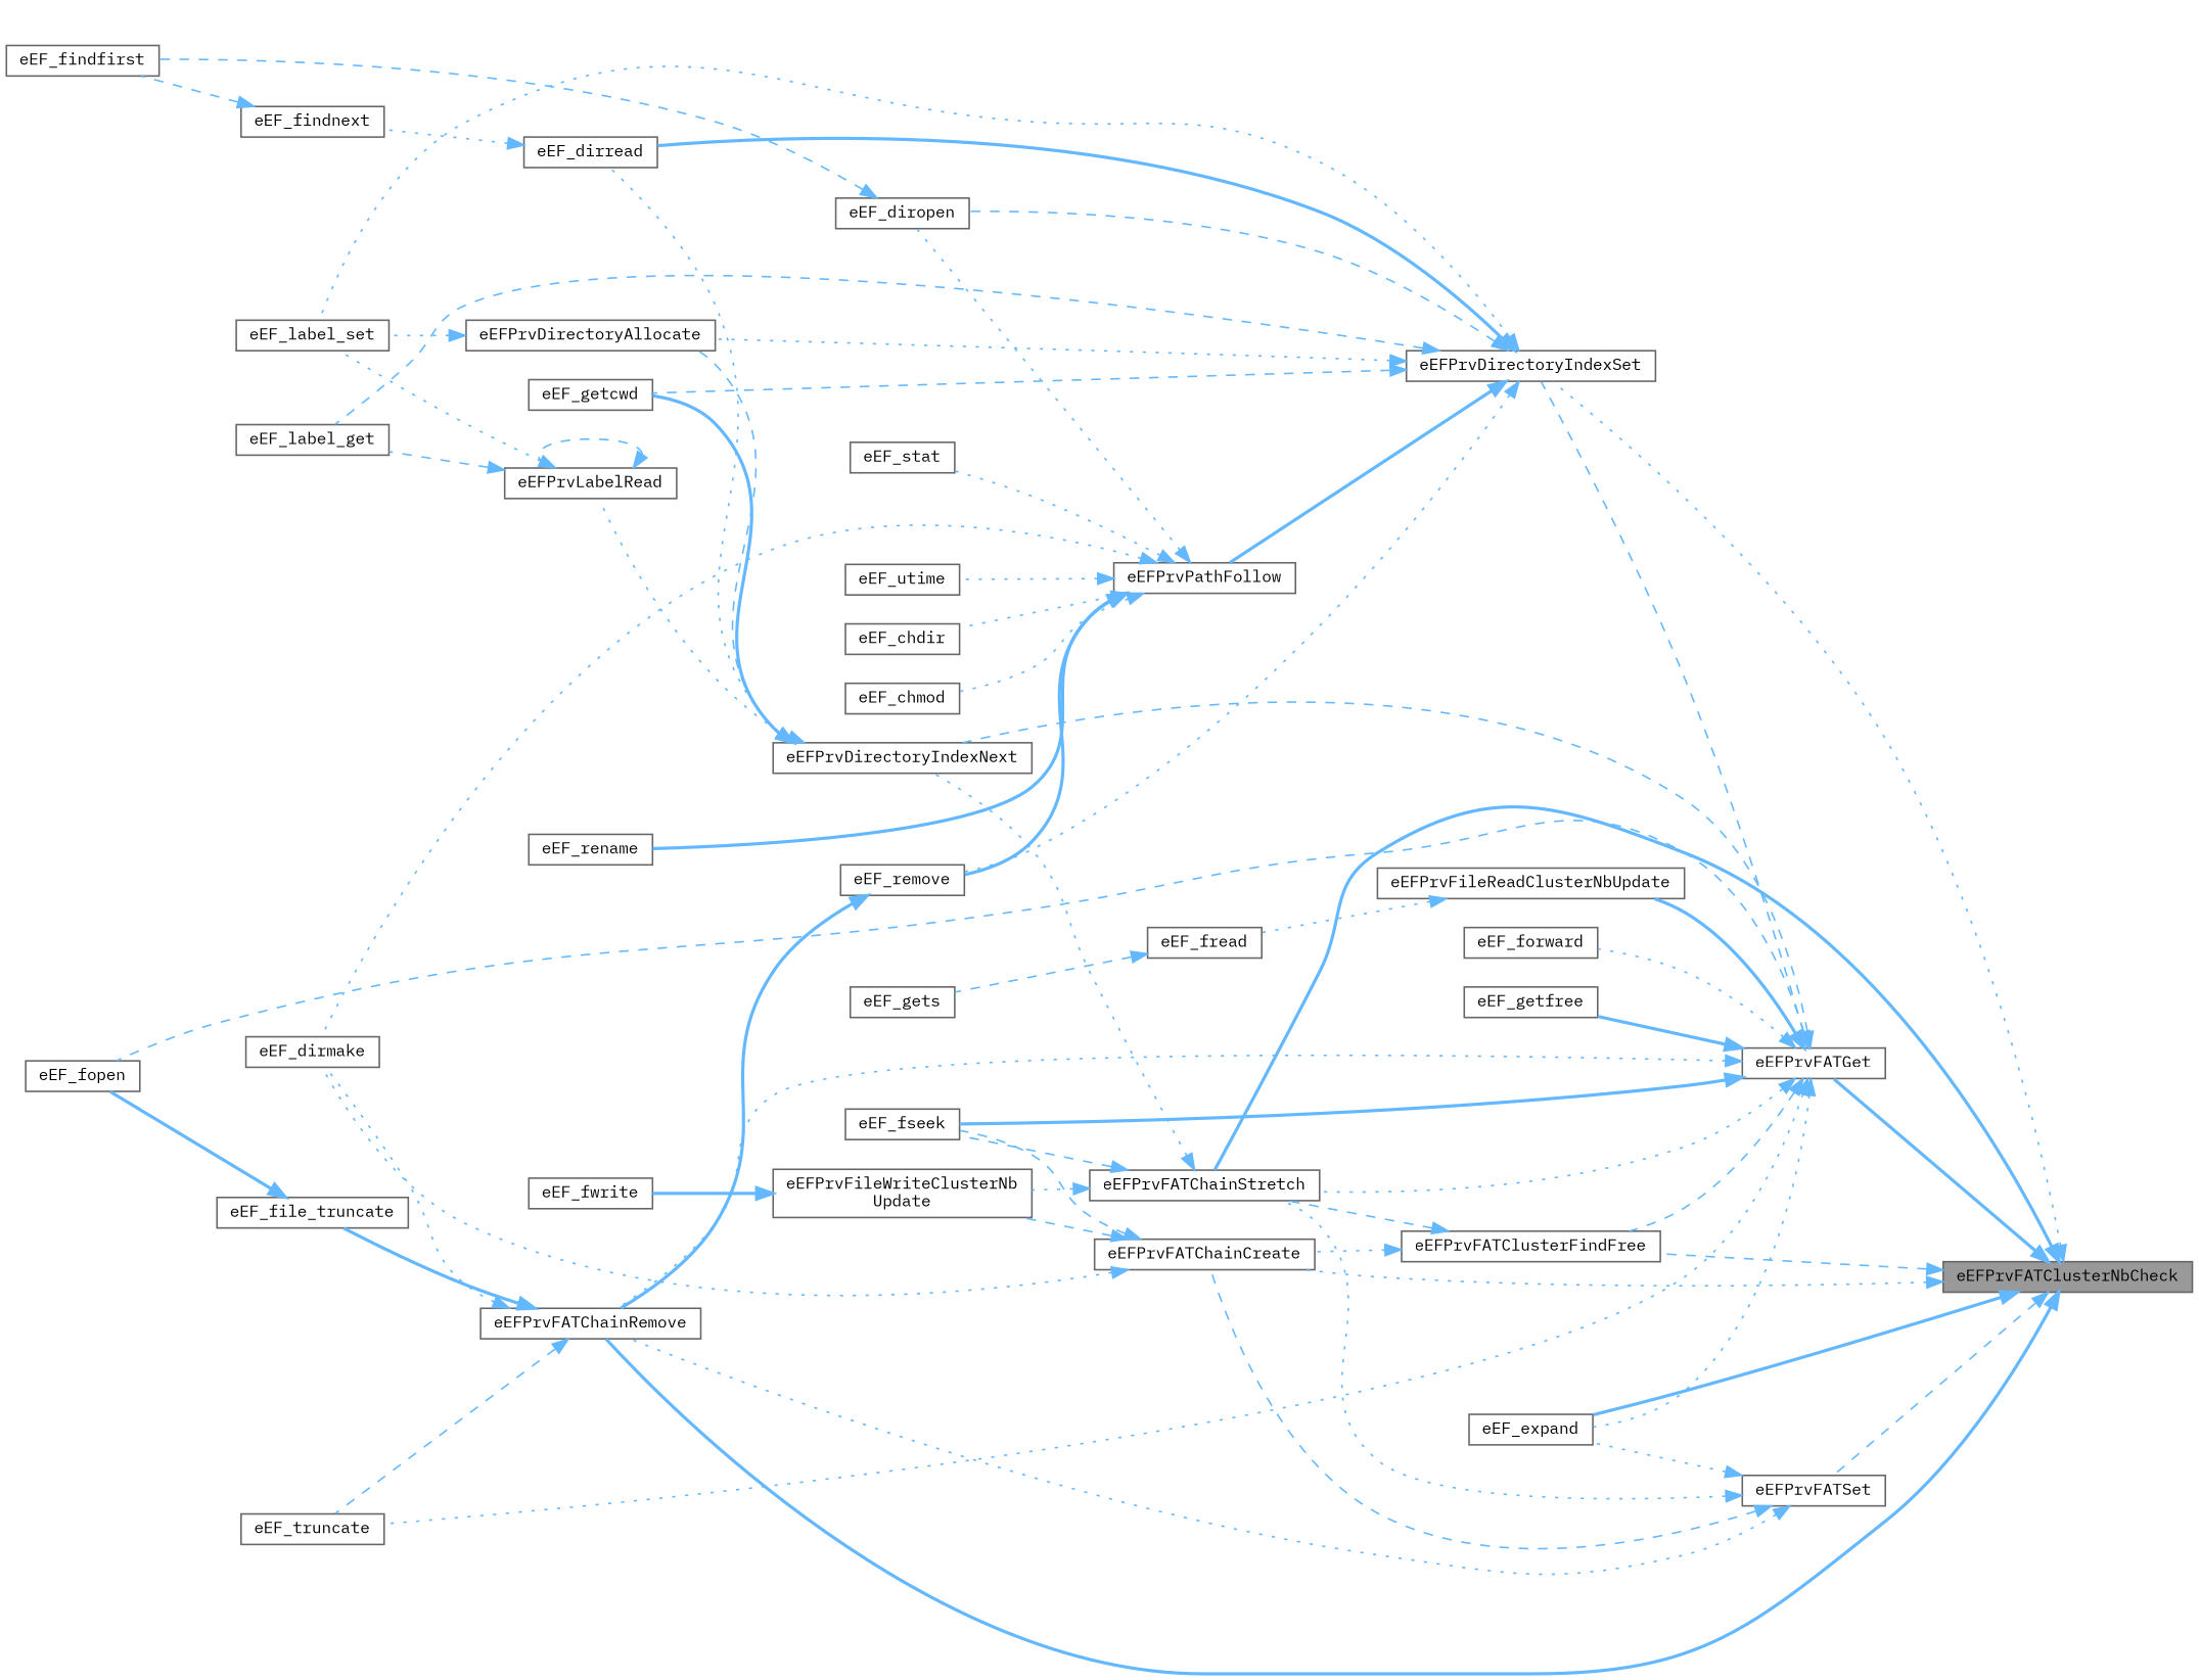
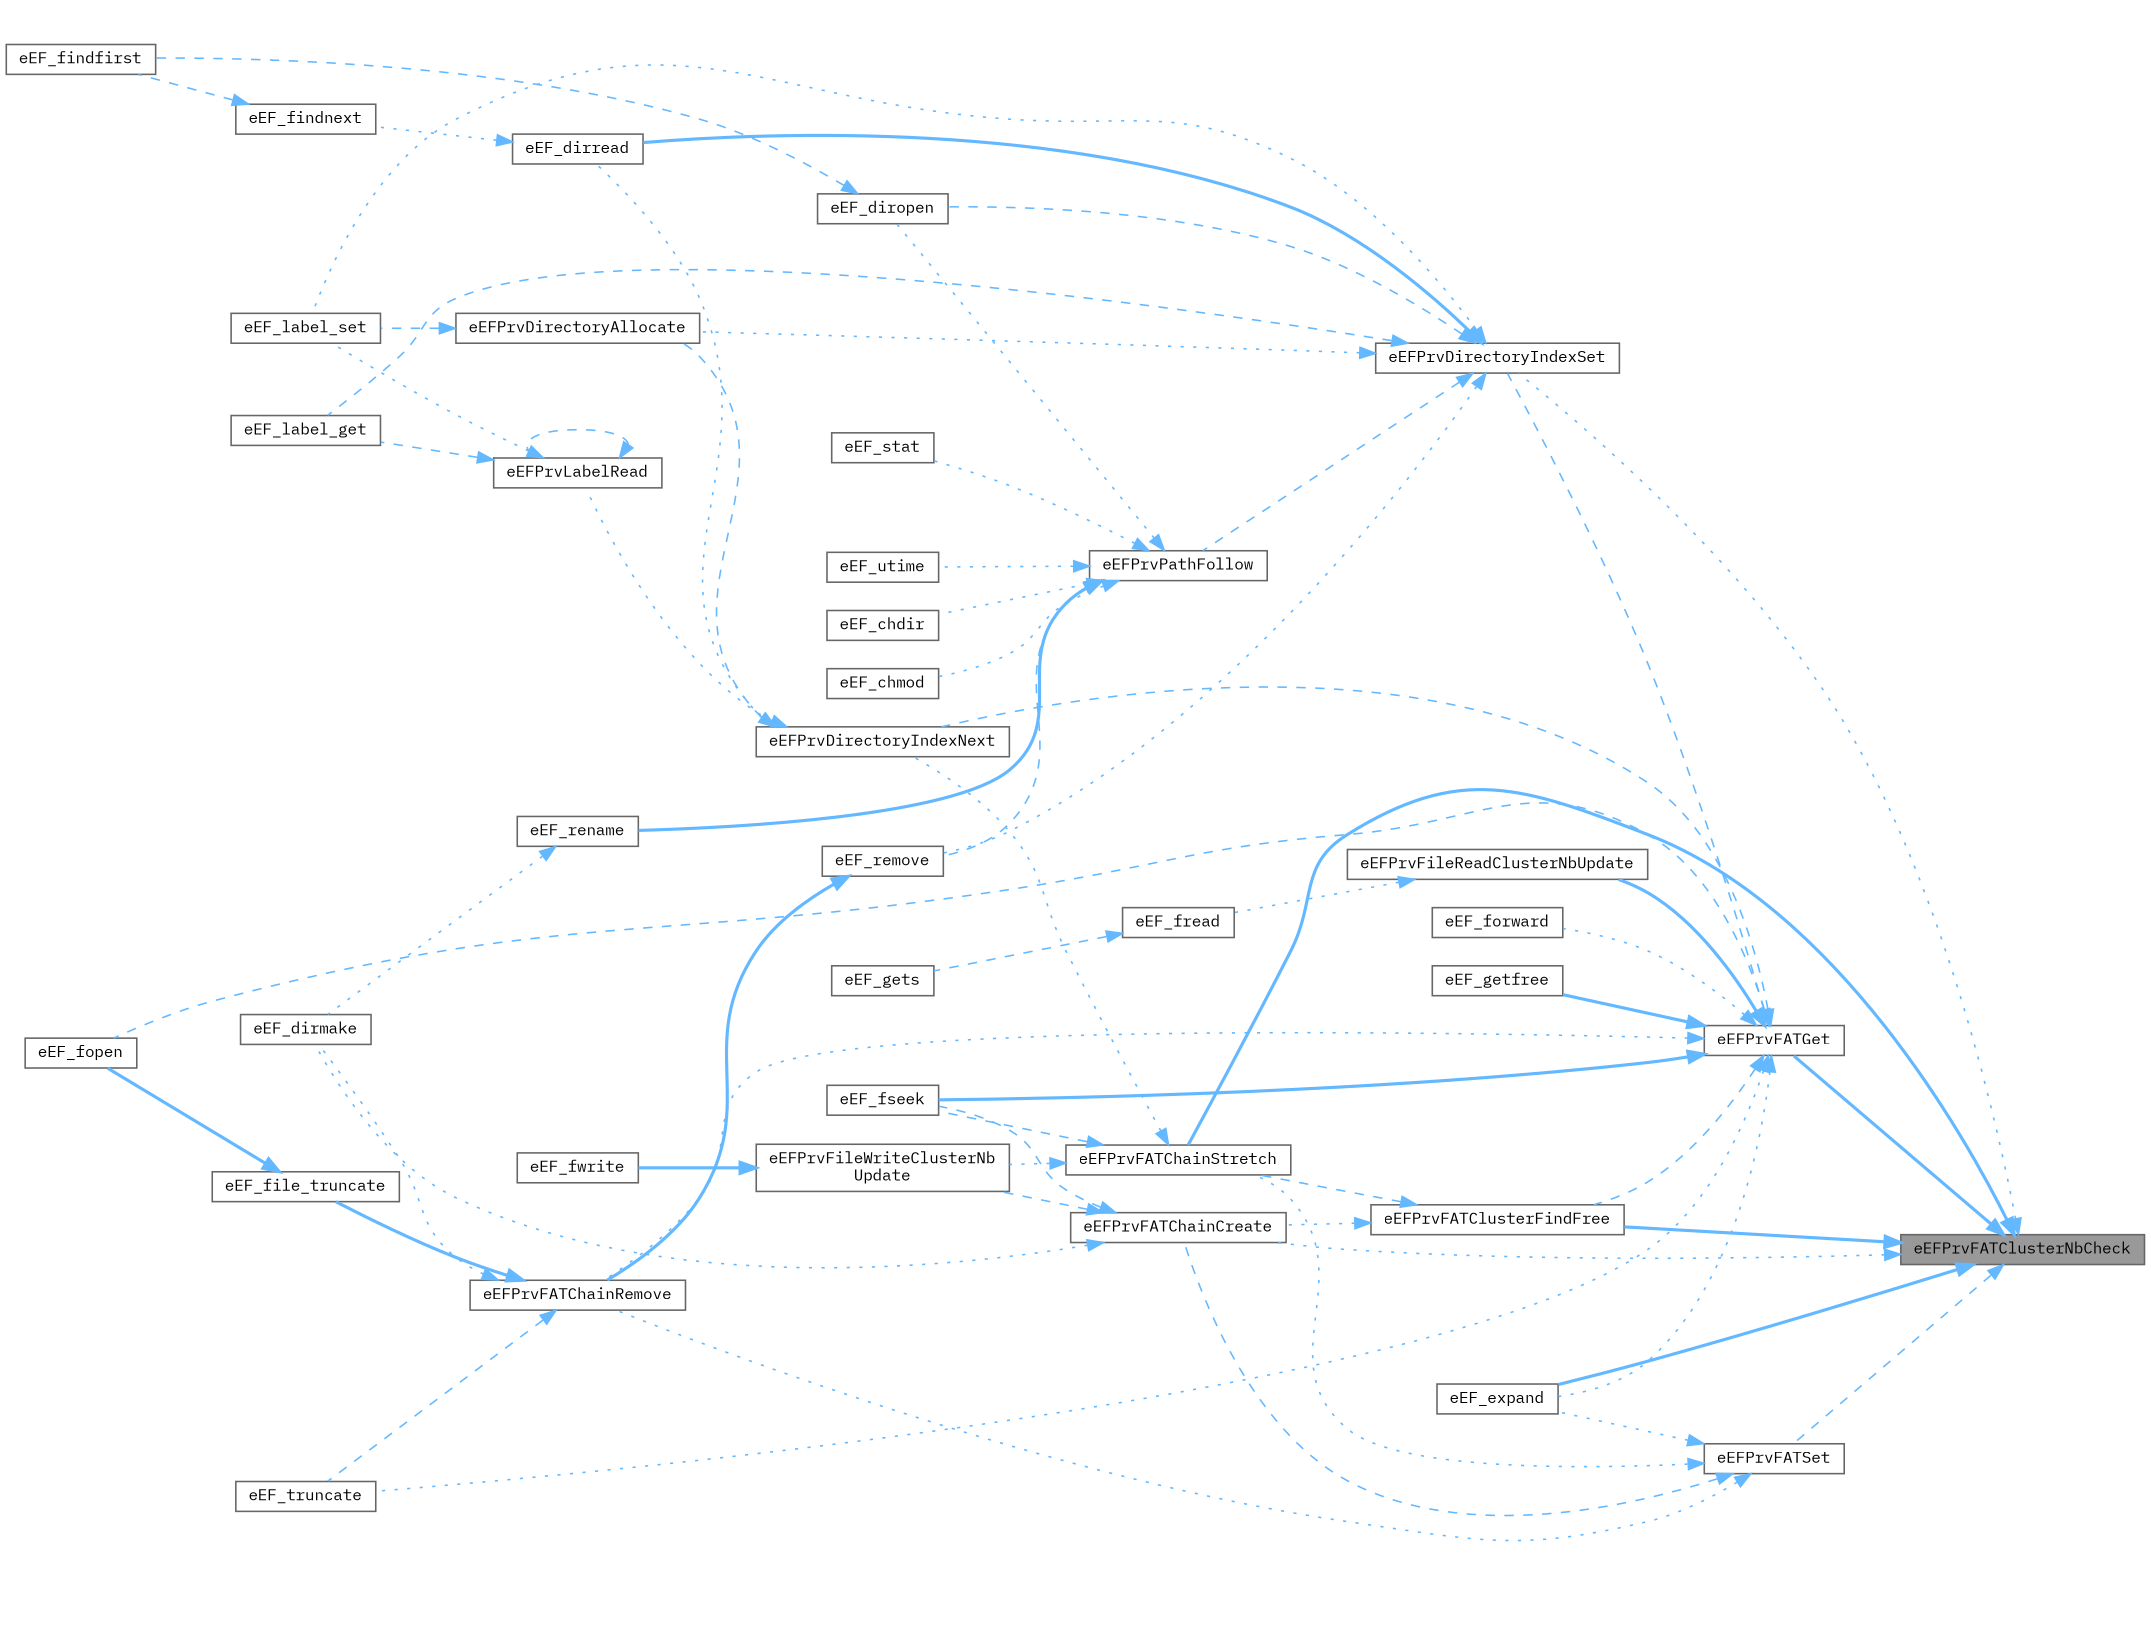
  digraph {
    fontname="IBM Plex Mono"
    rankdir=RL
    node [color=grey40 fillcolor=white fontname="IBM Plex Mono" fontsize=10 shape=box style=filled]
    edge [color=steelblue1 dir=back fontname="IBM Plex Mono" fontsize=10 labelfontname=Helvetica labelfontsize=10 style=dotted]
    n1 [color=gray40 fillcolor=grey60 fontcolor=black height=0.2 label=eEFPrvFATClusterNbCheck width=0.4]
    n2 [height=0.2 label=eEF_expand width=0.4]
    n3 [height=0.2 label=eEFPrvDirectoryIndexSet width=0.4]
    n4 [height=0.2 label=eEFPrvFATChainCreate width=0.4]
    n5 [height=0.2 label=eEFPrvFATChainRemove width=0.4]
    n6 [height=0.2 label=eEFPrvFATChainStretch width=0.4]
    n7 [height=0.2 label=eEFPrvFATClusterFindFree width=0.4]
    n8 [height=0.2 label=eEFPrvFATGet width=0.4]
    n9 [height=0.2 label=eEFPrvFATSet width=0.4]
    n10 [height=0.2 label=eEF_diropen width=0.4]
    n11 [height=0.2 label=eEF_dirread width=0.4]
-   n12 [height=0.2 label=eEF_getcwd width=0.4]
    n13 [height=0.2 label=eEF_label_get width=0.4]
    n14 [height=0.2 label=eEF_label_set width=0.4]
    n15 [height=0.2 label=eEF_remove width=0.4]
    n16 [height=0.2 label=eEFPrvDirectoryAllocate width=0.4]
    n17 [height=0.2 label=eEFPrvPathFollow width=0.4]
    n18 [height=0.2 label=eEF_dirmake width=0.4]
    n19 [height=0.2 label=eEF_fseek width=0.4]
    n20 [height=0.2 label="eEFPrvFileWriteClusterNb\lUpdate" width=0.4]
    n21 [height=0.2 label=eEF_file_truncate width=0.4]
    n22 [height=0.2 label=eEF_truncate width=0.4]
    n23 [height=0.2 label=eEFPrvDirectoryIndexNext width=0.4]
    n24 [height=0.2 label=eEF_fopen width=0.4]
    n25 [height=0.2 label=eEF_forward width=0.4]
    n26 [height=0.2 label=eEF_getfree width=0.4]
    n27 [height=0.2 label=eEFPrvFileReadClusterNbUpdate width=0.4]
    n28 [height=0.2 label=eEF_findfirst width=0.4]
    n29 [height=0.2 label=eEF_findnext width=0.4]
    n30 [height=0.2 label=eEF_chdir width=0.4]
    n31 [height=0.2 label=eEF_chmod width=0.4]
    n32 [height=0.2 label=eEF_rename width=0.4]
    n33 [height=0.2 label=eEF_stat width=0.4]
    n34 [height=0.2 label=eEF_utime width=0.4]
    n35 [height=0.2 label=eEF_fwrite width=0.4]
    n36 [height=0.2 label=eEFPrvLabelRead width=0.4]
    n37 [height=0.2 label=eEF_fread width=0.4]
    n38 [height=0.2 label=eEF_gets width=0.4]
    n1 -> n2 [style=bold]
    n1 -> n3
    n1 -> n4
-   n1 -> n5 [style=bold]
    n1 -> n6 [style=bold]
-   n1 -> n7 [style=dashed]
+   n1 -> n7 [style=bold]
    n1 -> n8 [style=bold]
    n1 -> n9 [style=dashed]
    n3 -> n10 [style=dashed]
    n3 -> n11 [style=bold]
-   n3 -> n12 [style=dashed]
    n3 -> n13 [style=dashed]
    n3 -> n14
    n3 -> n15
    n3 -> n16
-   n3 -> n17 [style=bold]
+   n3 -> n17 [style=dashed]
    n4 -> n18
    n4 -> n19 [style=dashed]
    n4 -> n20 [style=dashed]
    n5 -> n18
    n5 -> n21 [style=bold]
    n5 -> n22 [style=dashed]
    n6 -> n19 [style=dashed]
    n6 -> n20
    n6 -> n23
    n7 -> n4
    n7 -> n6 [style=dashed]
    n8 -> n2
    n8 -> n3 [style=dashed]
    n8 -> n5
-   n8 -> n6
    n8 -> n7 [style=dashed]
    n8 -> n19 [style=bold]
    n8 -> n22
    n8 -> n23 [style=dashed]
    n8 -> n24 [style=dashed]
    n8 -> n25
    n8 -> n26 [style=bold]
    n8 -> n27 [style=bold]
    n9 -> n2
    n9 -> n4 [style=dashed]
    n9 -> n5
    n9 -> n6
    n10 -> n28 [style=dashed]
    n11 -> n29
    n15 -> n5 [style=bold]
-   n16 -> n14
+   n16 -> n14 [style=dashed]
    n17 -> n10
-   n17 -> n15 [style=bold]
-   n17 -> n18
+   n17 -> n15 [style=dashed]
+   n32 -> n18
    n17 -> n30
    n17 -> n31
    n17 -> n32 [style=bold]
    n17 -> n33
    n17 -> n34
    n20 -> n35 [style=bold]
    n21 -> n24 [style=bold]
    n23 -> n11
-   n23 -> n12 [style=bold]
    n23 -> n16 [style=dashed]
    n23 -> n36
    n27 -> n37
    n29 -> n28 [style=dashed]
    n36 -> n13 [style=dashed]
    n36 -> n14
    n36 -> n36 [style=dashed]
    n37 -> n38 [style=dashed]
  }
